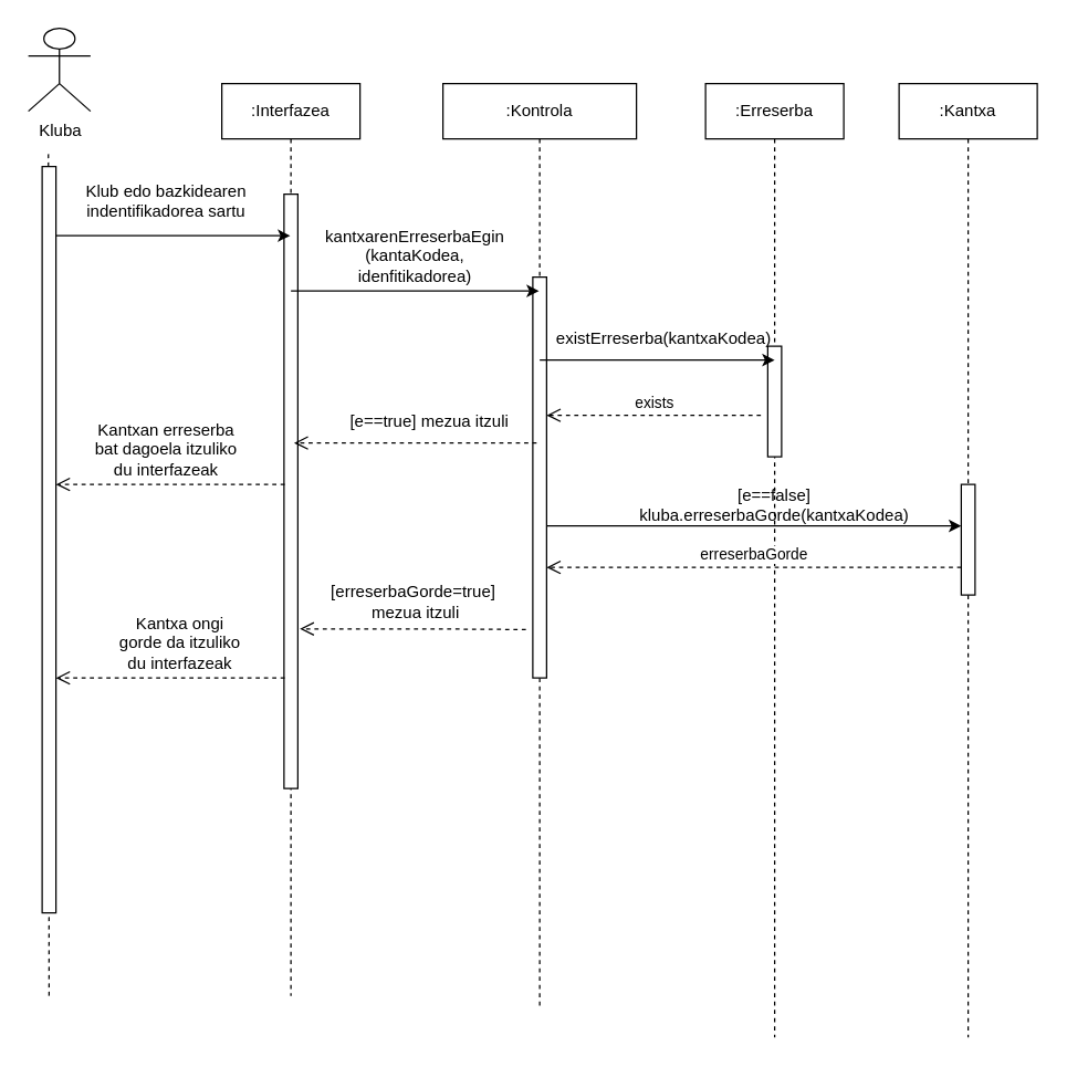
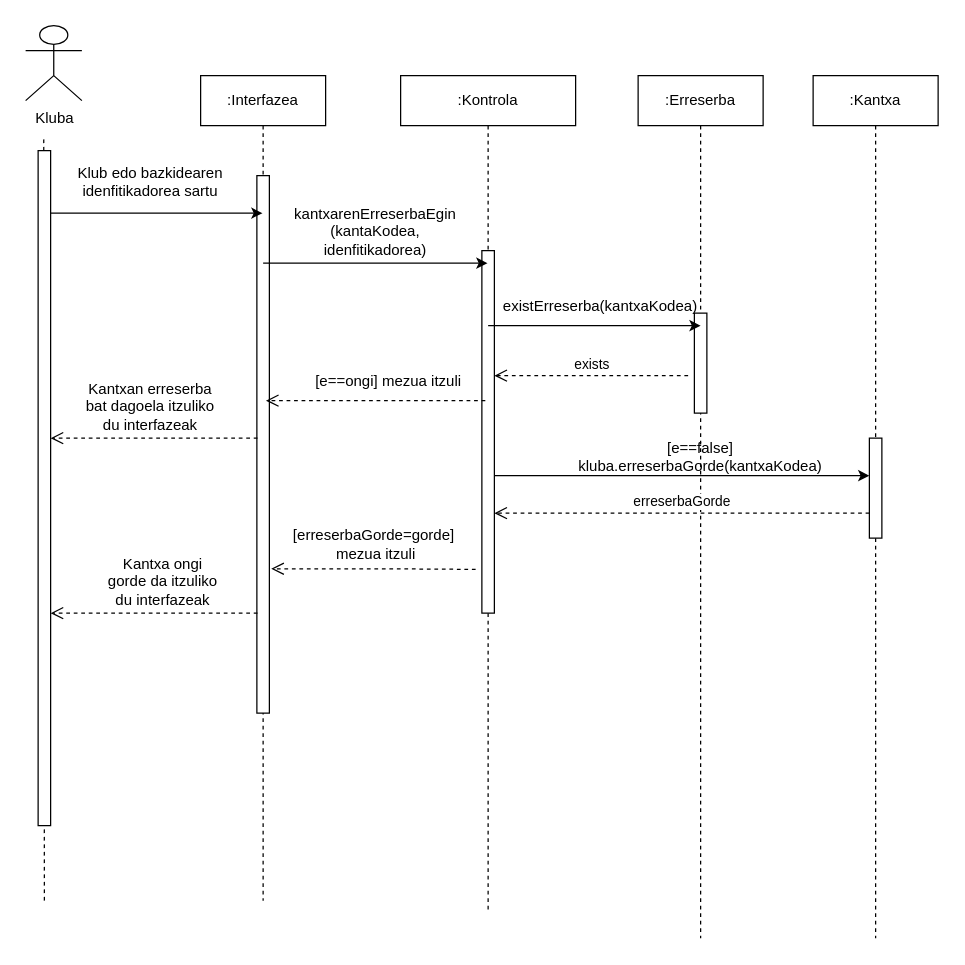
  <mxCell id="0" />
  <mxCell id="1" parent="0" />
  <mxCell id="2" value=":Interfazea" style="shape=umlLifeline;perimeter=lifelinePerimeter;whiteSpace=wrap;html=1;container=1;dropTarget=0;collapsible=0;recursiveResize=0;outlineConnect=0;portConstraint=eastwest;newEdgeStyle={&quot;curved&quot;:0,&quot;rounded&quot;:0};" vertex="1" parent="1"><mxGeometry x="160" y="60" width="100" height="660" as="geometry" /></mxCell>
  <mxCell id="3" value="" style="html=1;points=[[0,0,0,0,5],[0,1,0,0,-5],[1,0,0,0,5],[1,1,0,0,-5]];perimeter=orthogonalPerimeter;outlineConnect=0;targetShapes=umlLifeline;portConstraint=eastwest;newEdgeStyle={&quot;curved&quot;:0,&quot;rounded&quot;:0};" vertex="1" parent="2"><mxGeometry x="45" y="80" width="10" height="430" as="geometry" /></mxCell>
  <mxCell id="4" value=":Kontrola" style="shape=umlLifeline;perimeter=lifelinePerimeter;whiteSpace=wrap;html=1;container=1;dropTarget=0;collapsible=0;recursiveResize=0;outlineConnect=0;portConstraint=eastwest;newEdgeStyle={&quot;curved&quot;:0,&quot;rounded&quot;:0};" vertex="1" parent="1"><mxGeometry x="320" y="60" width="140" height="670" as="geometry" /></mxCell>
  <mxCell id="5" value="" style="html=1;points=[[0,0,0,0,5],[0,1,0,0,-5],[1,0,0,0,5],[1,1,0,0,-5]];perimeter=orthogonalPerimeter;outlineConnect=0;targetShapes=umlLifeline;portConstraint=eastwest;newEdgeStyle={&quot;curved&quot;:0,&quot;rounded&quot;:0};" vertex="1" parent="4"><mxGeometry x="65" y="140" width="10" height="290" as="geometry" /></mxCell>
  <mxCell id="6" value=":Erreserba" style="shape=umlLifeline;perimeter=lifelinePerimeter;whiteSpace=wrap;html=1;container=1;dropTarget=0;collapsible=0;recursiveResize=0;outlineConnect=0;portConstraint=eastwest;newEdgeStyle={&quot;curved&quot;:0,&quot;rounded&quot;:0};" vertex="1" parent="1"><mxGeometry x="510" y="60" width="100" height="690" as="geometry" /></mxCell>
  <mxCell id="7" value="" style="html=1;points=[[0,0,0,0,5],[0,1,0,0,-5],[1,0,0,0,5],[1,1,0,0,-5]];perimeter=orthogonalPerimeter;outlineConnect=0;targetShapes=umlLifeline;portConstraint=eastwest;newEdgeStyle={&quot;curved&quot;:0,&quot;rounded&quot;:0};" vertex="1" parent="6"><mxGeometry x="45" y="190" width="10" height="80" as="geometry" /></mxCell>
  <mxCell id="8" value="Kluba" style="shape=umlActor;verticalLabelPosition=bottom;verticalAlign=top;html=1;" vertex="1" parent="1"><mxGeometry x="20" y="20" width="45" height="60" as="geometry" /></mxCell>
  <mxCell id="9" value="" style="endArrow=none;dashed=1;html=1;rounded=0;" edge="1" parent="1"><mxGeometry width="50" height="50" relative="1" as="geometry"><mxPoint x="35" y="720" as="sourcePoint" /><mxPoint x="34.5" y="110" as="targetPoint" /></mxGeometry></mxCell>
  <mxCell id="10" value=":Kantxa" style="shape=umlLifeline;perimeter=lifelinePerimeter;whiteSpace=wrap;html=1;container=1;dropTarget=0;collapsible=0;recursiveResize=0;outlineConnect=0;portConstraint=eastwest;newEdgeStyle={&quot;curved&quot;:0,&quot;rounded&quot;:0};" vertex="1" parent="1"><mxGeometry x="650" y="60" width="100" height="690" as="geometry" /></mxCell>
  <mxCell id="11" value="" style="html=1;points=[[0,0,0,0,5],[0,1,0,0,-5],[1,0,0,0,5],[1,1,0,0,-5]];perimeter=orthogonalPerimeter;outlineConnect=0;targetShapes=umlLifeline;portConstraint=eastwest;newEdgeStyle={&quot;curved&quot;:0,&quot;rounded&quot;:0};" vertex="1" parent="10"><mxGeometry x="45" y="290" width="10" height="80" as="geometry" /></mxCell>
  <mxCell id="12" value="" style="endArrow=classic;html=1;rounded=0;" edge="1" parent="1" target="2"><mxGeometry width="50" height="50" relative="1" as="geometry"><mxPoint x="40" y="170" as="sourcePoint" /><mxPoint x="120" y="130" as="targetPoint" /></mxGeometry></mxCell>
- <mxCell id="13" value="Klub edo bazkidearen indentifikadorea sartu" style="text;html=1;align=center;verticalAlign=middle;whiteSpace=wrap;rounded=0;" vertex="1" parent="1"><mxGeometry x="60" y="130" width="120" height="30" as="geometry" /></mxCell>
+ <mxCell id="13" value="Klub edo bazkidearen idenfitikadorea sartu" style="text;html=1;align=center;verticalAlign=middle;whiteSpace=wrap;rounded=0;" vertex="1" parent="1"><mxGeometry x="60" y="130" width="120" height="30" as="geometry" /></mxCell>
  <mxCell id="14" value="" style="endArrow=classic;html=1;rounded=0;" edge="1" parent="1" target="4"><mxGeometry width="50" height="50" relative="1" as="geometry"><mxPoint x="210" y="210" as="sourcePoint" /><mxPoint x="370" y="210" as="targetPoint" /></mxGeometry></mxCell>
  <mxCell id="15" value="kantxarenErreserbaEgin&lt;div&gt;(kantaKodea, idenfitikadorea)&lt;/div&gt;" style="text;html=1;align=center;verticalAlign=middle;whiteSpace=wrap;rounded=0;" vertex="1" parent="1"><mxGeometry x="230" y="170" width="140" height="30" as="geometry" /></mxCell>
  <mxCell id="16" value="" style="endArrow=classic;html=1;rounded=0;" edge="1" parent="1"><mxGeometry width="50" height="50" relative="1" as="geometry"><mxPoint x="390" y="260" as="sourcePoint" /><mxPoint x="560" y="260" as="targetPoint" /></mxGeometry></mxCell>
  <mxCell id="17" value="existErreserba(kantxaKodea)" style="text;html=1;align=center;verticalAlign=middle;whiteSpace=wrap;rounded=0;" vertex="1" parent="1"><mxGeometry x="450" y="230" width="60" height="30" as="geometry" /></mxCell>
  <mxCell id="18" value="" style="html=1;points=[[0,0,0,0,5],[0,1,0,0,-5],[1,0,0,0,5],[1,1,0,0,-5]];perimeter=orthogonalPerimeter;outlineConnect=0;targetShapes=umlLifeline;portConstraint=eastwest;newEdgeStyle={&quot;curved&quot;:0,&quot;rounded&quot;:0};" vertex="1" parent="1"><mxGeometry x="30" y="120" width="10" height="540" as="geometry" /></mxCell>
  <mxCell id="19" value="exists" style="html=1;verticalAlign=bottom;endArrow=open;dashed=1;endSize=8;curved=0;rounded=0;" edge="1" parent="1" target="5"><mxGeometry x="-0.003" relative="1" as="geometry"><mxPoint x="550" y="300" as="sourcePoint" /><mxPoint x="400" y="300" as="targetPoint" /><Array as="points"><mxPoint x="487" y="300" /></Array><mxPoint as="offset" /></mxGeometry></mxCell>
- <mxCell id="20" value="[e==true] mezua itzuli" style="text;html=1;align=center;verticalAlign=middle;resizable=0;points=[];autosize=1;strokeColor=none;fillColor=none;" vertex="1" parent="1"><mxGeometry x="240" y="290" width="140" height="30" as="geometry" /></mxCell>
+ <mxCell id="20" value="[e==ongi] mezua itzuli" style="text;html=1;align=center;verticalAlign=middle;resizable=0;points=[];autosize=1;strokeColor=none;fillColor=none;" vertex="1" parent="1"><mxGeometry x="240" y="290" width="140" height="30" as="geometry" /></mxCell>
  <mxCell id="21" value="" style="html=1;verticalAlign=bottom;endArrow=open;dashed=1;endSize=8;curved=0;rounded=0;" edge="1" parent="1"><mxGeometry x="-0.003" relative="1" as="geometry"><mxPoint x="387.75" y="320" as="sourcePoint" /><mxPoint x="212.25" y="320" as="targetPoint" /><Array as="points"><mxPoint x="324.75" y="320" /></Array><mxPoint as="offset" /></mxGeometry></mxCell>
  <mxCell id="22" value="" style="html=1;verticalAlign=bottom;endArrow=open;dashed=1;endSize=8;curved=0;rounded=0;" edge="1" parent="1"><mxGeometry x="-0.003" relative="1" as="geometry"><mxPoint x="205.5" y="350" as="sourcePoint" /><mxPoint x="40" y="350" as="targetPoint" /><Array as="points"><mxPoint x="142.5" y="350" /></Array><mxPoint as="offset" /></mxGeometry></mxCell>
  <mxCell id="23" value="Kantxan erreserba bat dagoela itzuliko du interfazeak" style="text;html=1;align=center;verticalAlign=middle;whiteSpace=wrap;rounded=0;" vertex="1" parent="1"><mxGeometry x="65" y="310" width="110" height="30" as="geometry" /></mxCell>
  <mxCell id="24" value="" style="endArrow=classic;html=1;rounded=0;" edge="1" parent="1" target="11"><mxGeometry width="50" height="50" relative="1" as="geometry"><mxPoint x="395" y="380" as="sourcePoint" /><mxPoint x="690" y="380" as="targetPoint" /></mxGeometry></mxCell>
  <mxCell id="25" value="[e==false&lt;span style=&quot;text-wrap-mode: nowrap;&quot;&gt;]&lt;/span&gt;&lt;div&gt;&lt;span style=&quot;text-wrap-mode: nowrap;&quot;&gt;kluba.erreserbaGorde(kantxaKodea)&lt;/span&gt;&lt;/div&gt;" style="text;html=1;align=center;verticalAlign=middle;whiteSpace=wrap;rounded=0;" vertex="1" parent="1"><mxGeometry x="530" y="350" width="60" height="30" as="geometry" /></mxCell>
  <mxCell id="26" value="erreserbaGorde" style="html=1;verticalAlign=bottom;endArrow=open;dashed=1;endSize=8;curved=0;rounded=0;" edge="1" parent="1" target="5"><mxGeometry x="-0.003" relative="1" as="geometry"><mxPoint x="695" y="410" as="sourcePoint" /><mxPoint x="400" y="410" as="targetPoint" /><Array as="points"><mxPoint x="632" y="410" /></Array><mxPoint as="offset" /></mxGeometry></mxCell>
  <mxCell id="27" value="" style="html=1;verticalAlign=bottom;endArrow=open;dashed=1;endSize=8;curved=0;rounded=0;" edge="1" parent="1"><mxGeometry relative="1" as="geometry"><mxPoint x="380" y="455" as="sourcePoint" /><mxPoint x="216.5" y="454.5" as="targetPoint" /><Array as="points"><mxPoint x="303.5" y="454.5" /></Array></mxGeometry></mxCell>
- <mxCell id="28" value="[erreserbaGorde=true]&amp;nbsp;&lt;div&gt;mezua itzuli&lt;/div&gt;" style="text;html=1;align=center;verticalAlign=middle;resizable=0;points=[];autosize=1;strokeColor=none;fillColor=none;" vertex="1" parent="1"><mxGeometry x="225" y="415" width="150" height="40" as="geometry" /></mxCell>
+ <mxCell id="28" value="[erreserbaGorde=gorde]&amp;nbsp;&lt;div&gt;mezua itzuli&lt;/div&gt;" style="text;html=1;align=center;verticalAlign=middle;resizable=0;points=[];autosize=1;strokeColor=none;fillColor=none;" vertex="1" parent="1"><mxGeometry x="225" y="415" width="150" height="40" as="geometry" /></mxCell>
  <mxCell id="29" value="" style="html=1;verticalAlign=bottom;endArrow=open;dashed=1;endSize=8;curved=0;rounded=0;" edge="1" parent="1"><mxGeometry x="-0.003" relative="1" as="geometry"><mxPoint x="205.5" y="490" as="sourcePoint" /><mxPoint x="40" y="490" as="targetPoint" /><Array as="points"><mxPoint x="142.5" y="490" /></Array><mxPoint as="offset" /></mxGeometry></mxCell>
  <mxCell id="30" value="Kantxa ongi gorde da itzuliko du interfazeak" style="text;html=1;align=center;verticalAlign=middle;whiteSpace=wrap;rounded=0;" vertex="1" parent="1"><mxGeometry x="85" y="450" width="90" height="30" as="geometry" /></mxCell>
